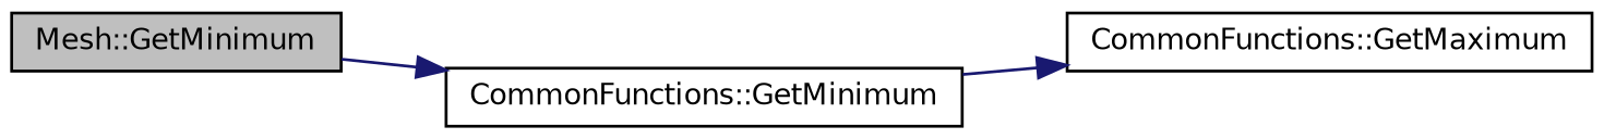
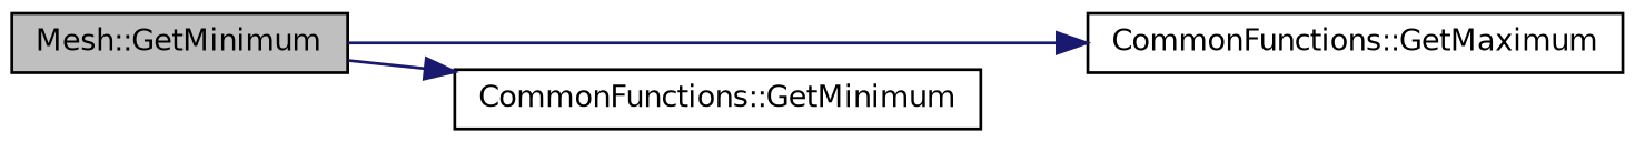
  digraph {
    rankdir=LR
    node [color=black fillcolor=white fontname=Helvetica fontsize=10 shape=record style=filled]
    edge [color=midnightblue fontname=Helvetica fontsize=10 labelfontname=Helvetica labelfontsize=10 style=solid]
    n1 [fillcolor=grey75 fontcolor=black height=0.2 label="Mesh::GetMinimum" width=0.4]
    n2 [height=0.2 label="CommonFunctions::GetMaximum" width=0.4]
    n3 [height=0.2 label="CommonFunctions::GetMinimum" width=0.4]
-   n3 -> n2
+   n1 -> n2
    n1 -> n3
  }
